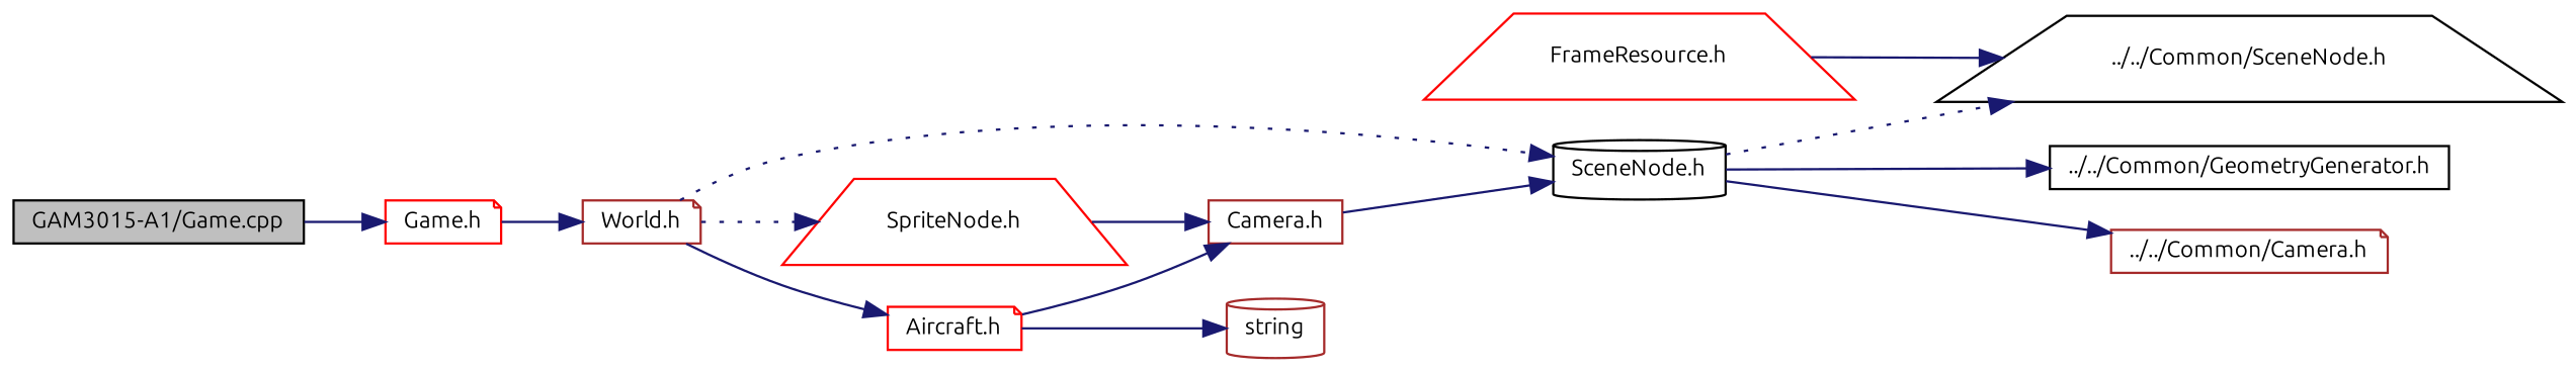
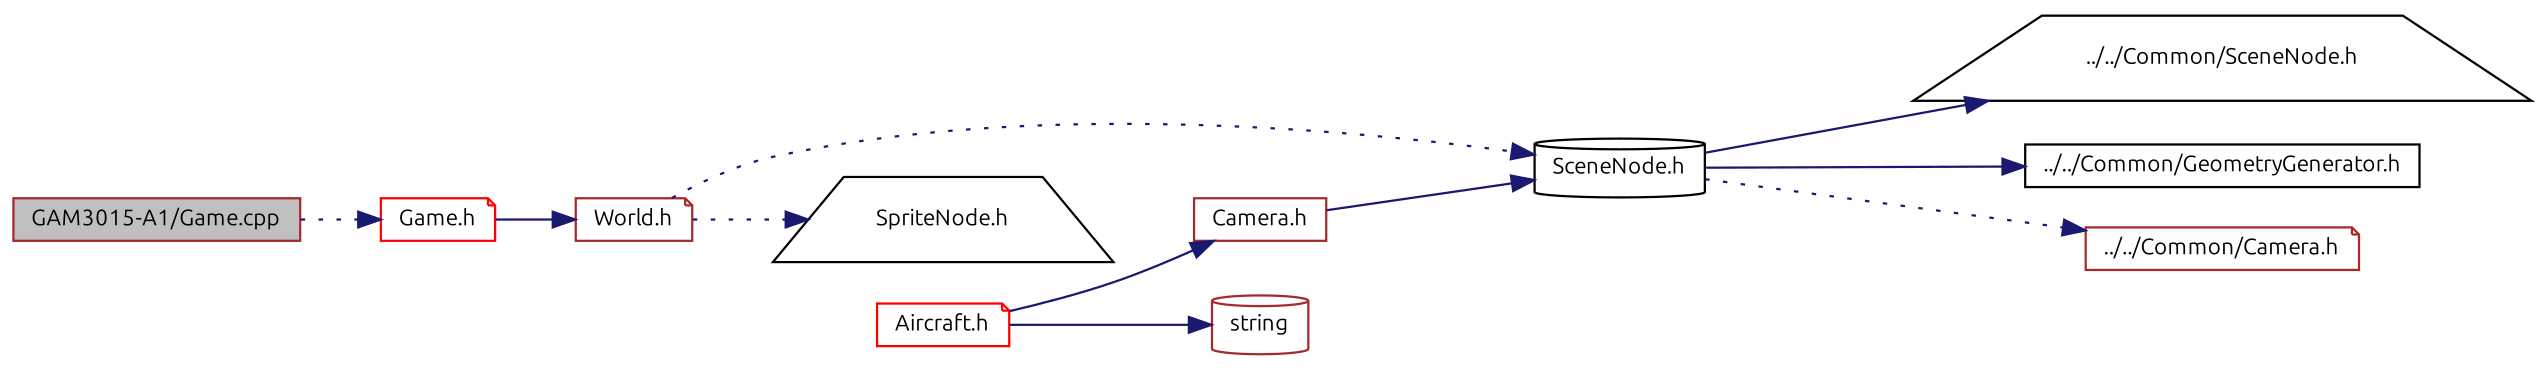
  digraph {
    fontname=Ubuntu
    rankdir=LR
    node [color=black fillcolor=white fontname=Ubuntu fontsize=10 shape=note style=filled]
    edge [color=midnightblue fontname=Ubuntu fontsize=10 labelfontname=Helvetica labelfontsize=10 style=solid]
-   n1 [fillcolor=grey75 fontcolor=black height=0.2 label="GAM3015-A1/Game.cpp" shape=box width=0.4]
+   n1 [color=brown fillcolor=grey75 fontcolor=black height=0.2 label="GAM3015-A1/Game.cpp" shape=box width=0.4]
    n2 [color=red height=0.2 label="Game.h" width=0.4]
    n3 [color=brown height=0.2 label="World.h" width=0.4]
    n4 [height=0.2 label="SceneNode.h" shape=cylinder width=0.4]
-   n5 [color=red height=0.2 label="SpriteNode.h" shape=trapezium width=0.4]
+   n5 [height=0.2 label="SpriteNode.h" shape=trapezium width=0.4]
    n6 [color=red height=0.2 label="Aircraft.h" width=0.4]
    n7 [height=0.2 label="../../Common/SceneNode.h" shape=trapezium width=0.4]
    n8 [height=0.2 label="../../Common/GeometryGenerator.h" shape=box width=0.4]
    n9 [color=brown height=0.2 label="../../Common/Camera.h" width=0.4]
    n10 [color=brown height=0.2 label="Camera.h" shape=box width=0.4]
    n11 [color=brown height=0.2 label=string shape=cylinder width=0.4]
-   n12 [color=red height=0.2 label="FrameResource.h" shape=trapezium width=0.4]
-   n1 -> n2
+   n1 -> n2 [style=dotted]
    n2 -> n3
    n3 -> n4 [style=dotted]
    n3 -> n5 [style=dotted]
-   n3 -> n6
-   n4 -> n7 [style=dotted]
+   n4 -> n7
    n4 -> n8
-   n4 -> n9
-   n5 -> n10
+   n4 -> n9 [style=dotted]
    n6 -> n10
    n6 -> n11
    n10 -> n4
-   n12 -> n7
  }
